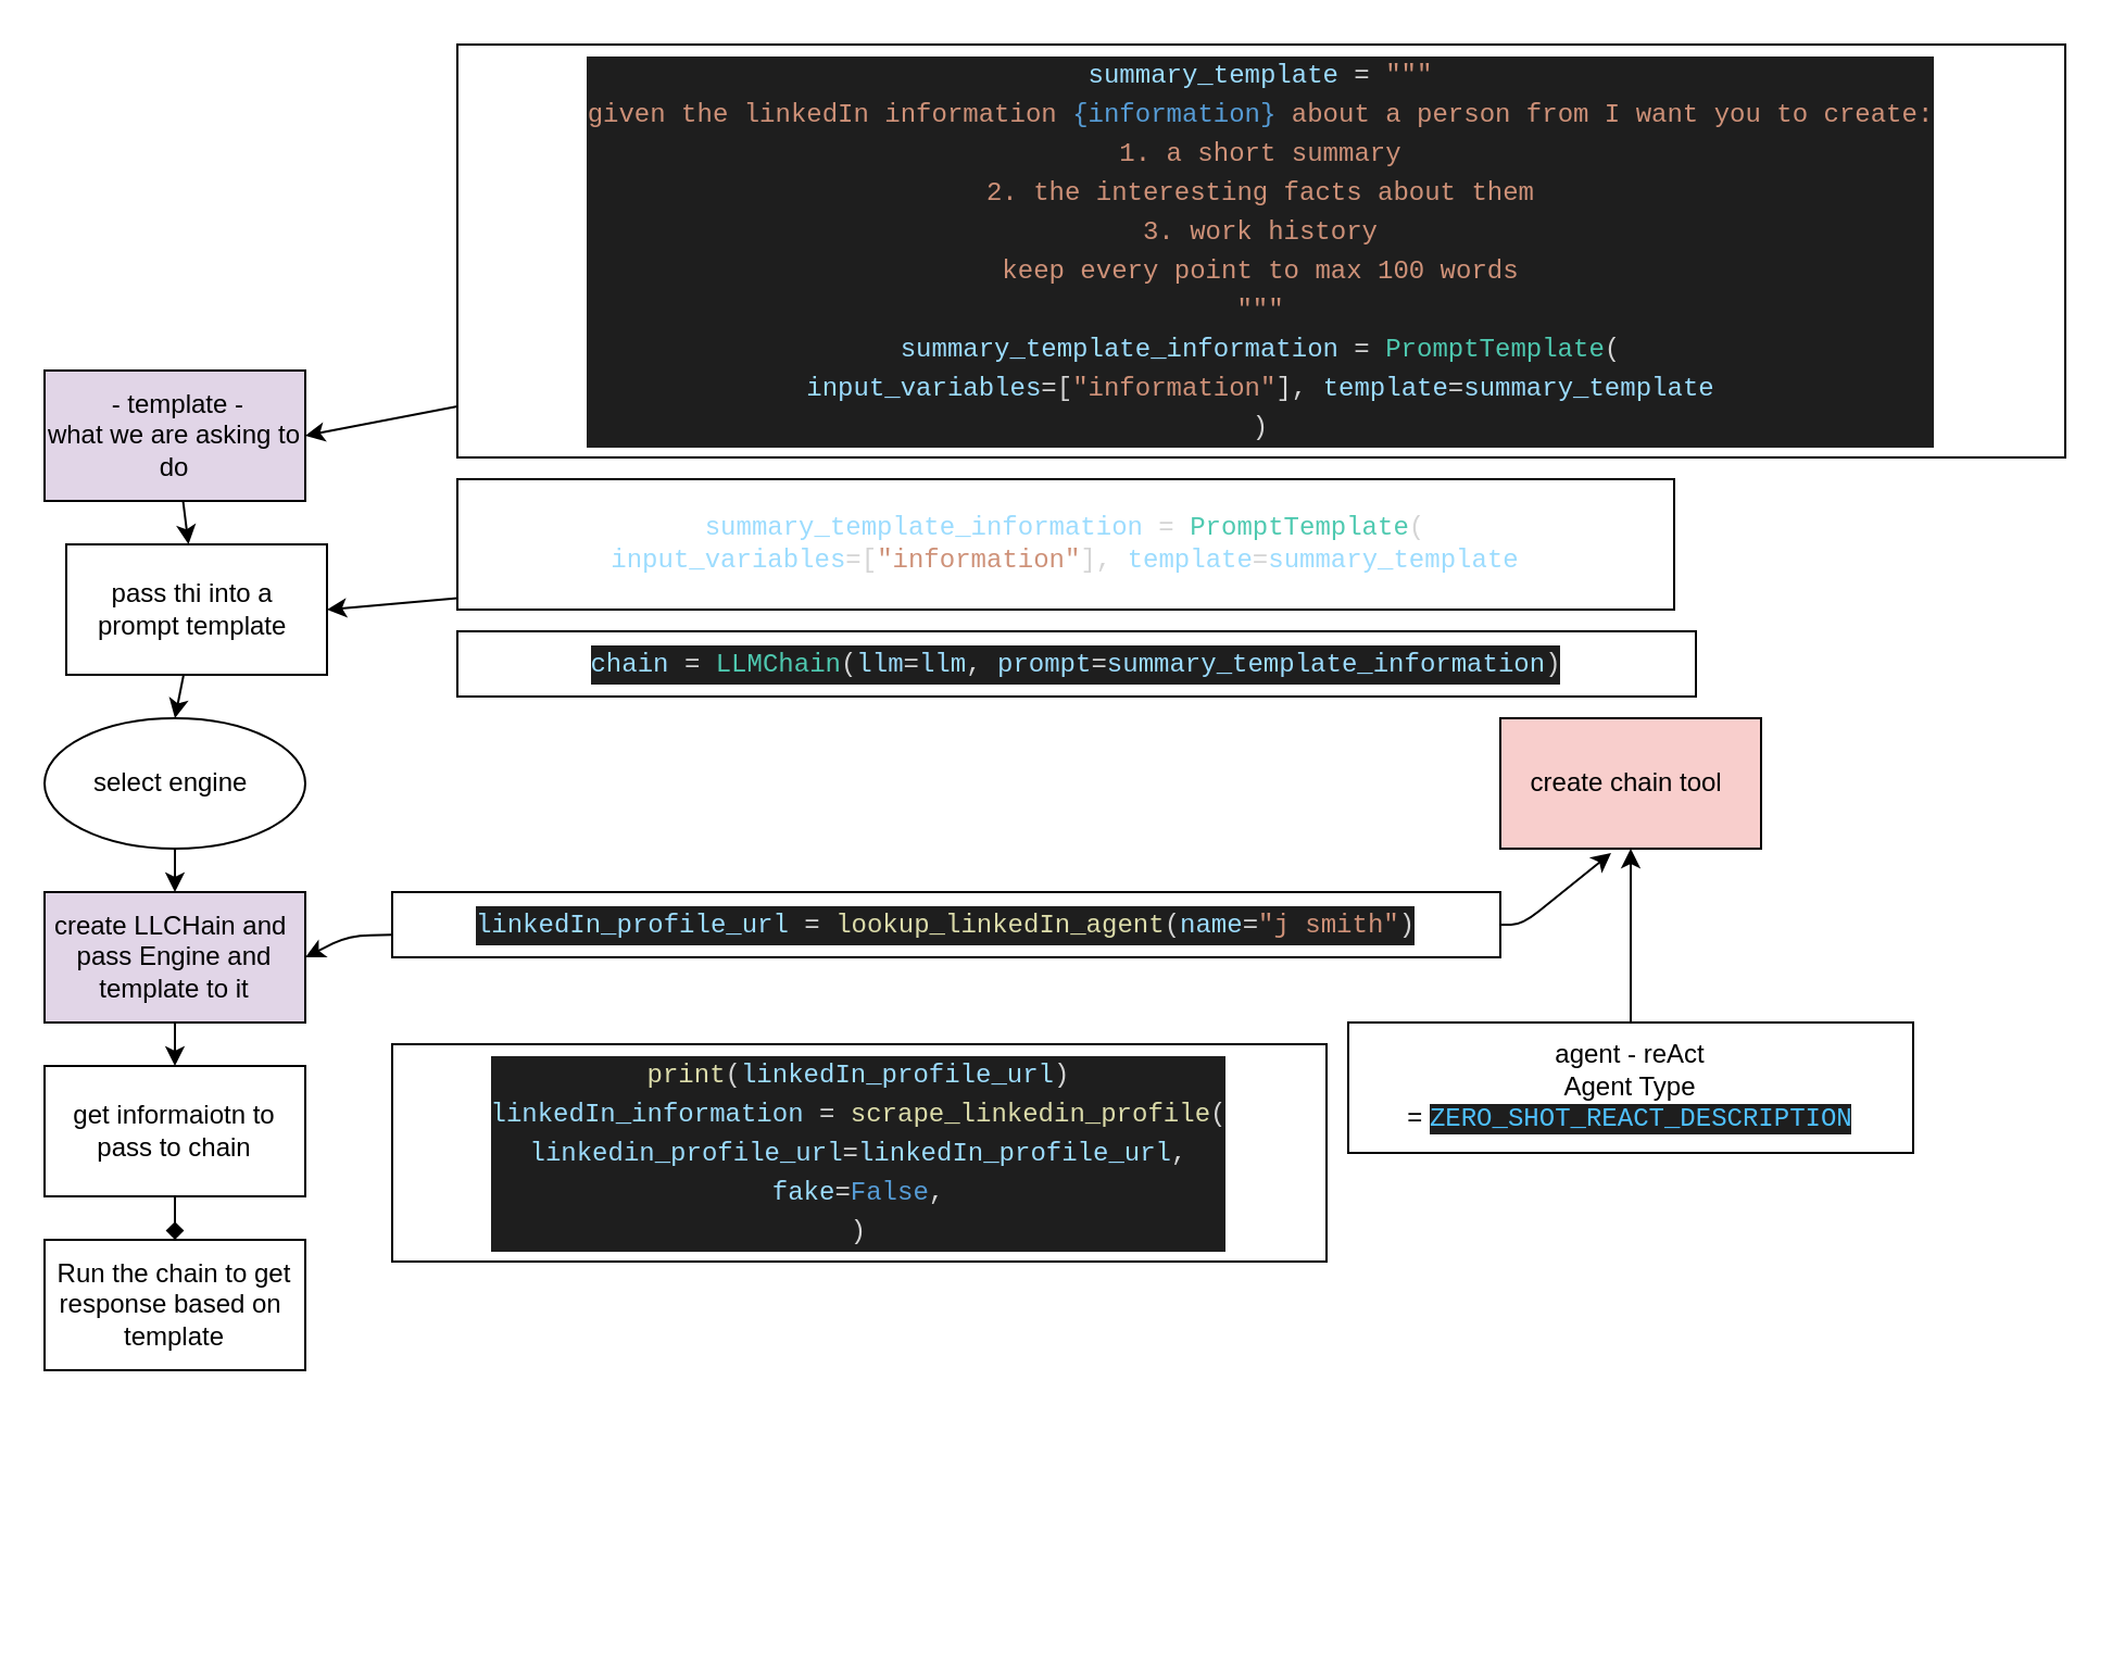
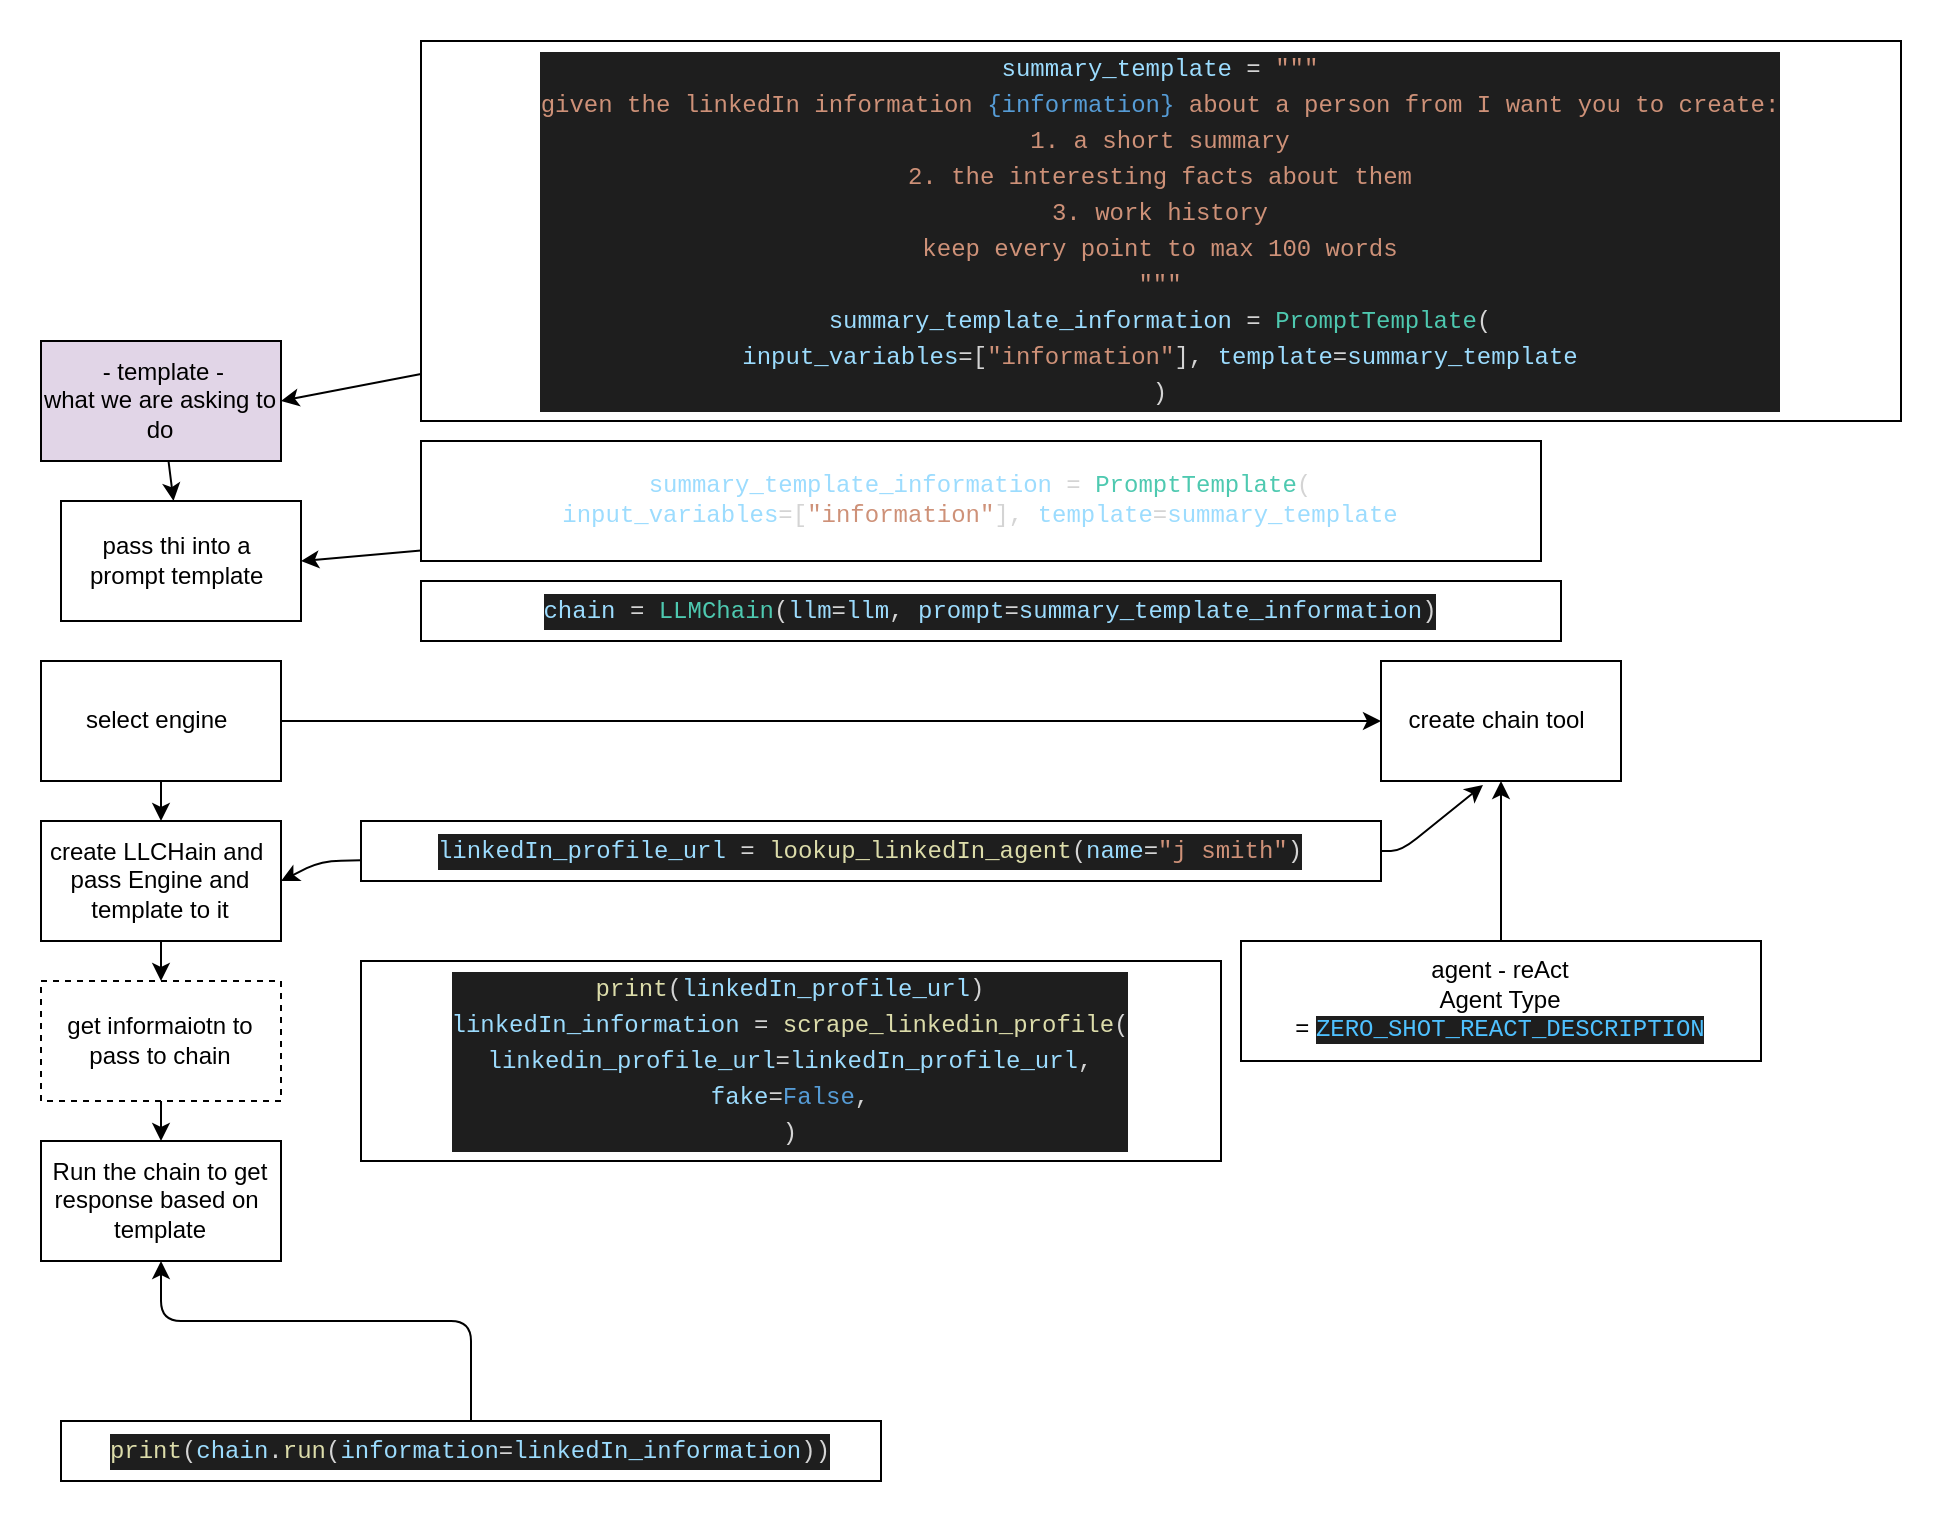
  <mxCell id="0" />
  <mxCell id="1" parent="0" />
  <mxCell id="2" style="edgeStyle=none;html=1;" parent="1" source="3" target="5" edge="1"><mxGeometry relative="1" as="geometry" /></mxCell>
  <mxCell id="3" value="&amp;nbsp;- template - &lt;br&gt;what we are asking to do" style="rounded=0;whiteSpace=wrap;html=1;fillColor=#e1d5e7;" parent="1" vertex="1"><mxGeometry x="20" y="170" width="120" height="60" as="geometry" /></mxCell>
- <mxCell id="4" style="edgeStyle=none;html=1;entryX=0.5;entryY=0;entryDx=0;entryDy=0;" parent="1" source="5" target="8" edge="1"><mxGeometry relative="1" as="geometry" /></mxCell>
  <mxCell id="5" value="pass thi into a&amp;nbsp;&lt;br&gt;prompt template&amp;nbsp;" style="rounded=0;whiteSpace=wrap;html=1;" parent="1" vertex="1"><mxGeometry x="30" y="250" width="120" height="60" as="geometry" /></mxCell>
  <mxCell id="6" style="edgeStyle=none;html=1;" parent="1" source="8" target="10" edge="1"><mxGeometry relative="1" as="geometry" /></mxCell>
- <mxCell id="8" value="select engine&amp;nbsp;" style="ellipse;whiteSpace=wrap;html=1;" parent="1" vertex="1"><mxGeometry x="20" y="330" width="120" height="60" as="geometry" /></mxCell>
+ <mxCell id="7" style="edgeStyle=none;html=1;entryX=0;entryY=0.5;entryDx=0;entryDy=0;" edge="1" parent="1" source="8" target="14"><mxGeometry relative="1" as="geometry" /></mxCell>
+ <mxCell id="8" value="select engine&amp;nbsp;" style="rounded=0;whiteSpace=wrap;html=1;" parent="1" vertex="1"><mxGeometry x="20" y="330" width="120" height="60" as="geometry" /></mxCell>
  <mxCell id="9" style="edgeStyle=none;html=1;entryX=0.5;entryY=0;entryDx=0;entryDy=0;" parent="1" source="10" target="12" edge="1"><mxGeometry relative="1" as="geometry" /></mxCell>
- <mxCell id="10" value="create LLCHain and&amp;nbsp;&lt;br&gt;pass Engine and template to it" style="rounded=0;whiteSpace=wrap;html=1;fillColor=#e1d5e7;" parent="1" vertex="1"><mxGeometry x="20" y="410" width="120" height="60" as="geometry" /></mxCell>
- <mxCell id="11" style="edgeStyle=none;html=1;endArrow=diamond;" parent="1" source="12" target="13" edge="1"><mxGeometry relative="1" as="geometry" /></mxCell>
- <mxCell id="12" value="get informaiotn to pass to chain" style="rounded=0;whiteSpace=wrap;html=1;" parent="1" vertex="1"><mxGeometry x="20" y="490" width="120" height="60" as="geometry" /></mxCell>
+ <mxCell id="10" value="create LLCHain and&amp;nbsp;&lt;br&gt;pass Engine and template to it" style="rounded=0;whiteSpace=wrap;html=1;" parent="1" vertex="1"><mxGeometry x="20" y="410" width="120" height="60" as="geometry" /></mxCell>
+ <mxCell id="11" style="edgeStyle=none;html=1;" parent="1" source="12" target="13" edge="1"><mxGeometry relative="1" as="geometry" /></mxCell>
+ <mxCell id="12" value="get informaiotn to pass to chain" style="rounded=0;whiteSpace=wrap;html=1;dashed=1;" parent="1" vertex="1"><mxGeometry x="20" y="490" width="120" height="60" as="geometry" /></mxCell>
  <mxCell id="13" value="Run the chain to get response based on&amp;nbsp;&lt;br&gt;template" style="rounded=0;whiteSpace=wrap;html=1;" parent="1" vertex="1"><mxGeometry x="20" y="570" width="120" height="60" as="geometry" /></mxCell>
- <mxCell id="14" value="create chain tool&amp;nbsp;" style="rounded=0;whiteSpace=wrap;html=1;fillColor=#f8cecc;" vertex="1" parent="1"><mxGeometry x="690" y="330" width="120" height="60" as="geometry" /></mxCell>
+ <mxCell id="14" value="create chain tool&amp;nbsp;" style="rounded=0;whiteSpace=wrap;html=1;" vertex="1" parent="1"><mxGeometry x="690" y="330" width="120" height="60" as="geometry" /></mxCell>
  <mxCell id="15" style="edgeStyle=none;html=1;entryX=0.5;entryY=1;entryDx=0;entryDy=0;" edge="1" parent="1" source="16" target="14"><mxGeometry relative="1" as="geometry" /></mxCell>
  <mxCell id="16" value="agent - reAct&lt;br&gt;Agent Type =&amp;nbsp;&lt;span style=&quot;color: rgb(79, 193, 255); background-color: rgb(30, 30, 30); font-family: Menlo, Monaco, &amp;quot;Courier New&amp;quot;, monospace;&quot;&gt;ZERO_SHOT_REACT_DESCRIPTION&lt;/span&gt;" style="rounded=0;whiteSpace=wrap;html=1;" vertex="1" parent="1"><mxGeometry x="620" y="470" width="260" height="60" as="geometry" /></mxCell>
  <mxCell id="17" style="edgeStyle=none;html=1;entryX=1;entryY=0.5;entryDx=0;entryDy=0;" edge="1" parent="1" source="18" target="3"><mxGeometry relative="1" as="geometry" /></mxCell>
  <mxCell id="18" value="&lt;div style=&quot;color: rgb(212, 212, 212); background-color: rgb(30, 30, 30); font-family: Menlo, Monaco, &amp;quot;Courier New&amp;quot;, monospace; line-height: 18px;&quot;&gt;&lt;div&gt;    &lt;span style=&quot;color: #9cdcfe;&quot;&gt;summary_template&lt;/span&gt; = &lt;span style=&quot;color: #ce9178;&quot;&gt;&quot;&quot;&quot;&lt;/span&gt;&lt;/div&gt;&lt;div&gt;&lt;span style=&quot;color: #ce9178;&quot;&gt;    given the linkedIn information &lt;/span&gt;&lt;span style=&quot;color: #569cd6;&quot;&gt;{information}&lt;/span&gt;&lt;span style=&quot;color: #ce9178;&quot;&gt; about a person from I want you to create:&lt;/span&gt;&lt;/div&gt;&lt;div&gt;&lt;span style=&quot;color: #ce9178;&quot;&gt;    1. a short summary&lt;/span&gt;&lt;/div&gt;&lt;div&gt;&lt;span style=&quot;color: #ce9178;&quot;&gt;    2. the interesting facts about them&lt;/span&gt;&lt;/div&gt;&lt;div&gt;&lt;span style=&quot;color: #ce9178;&quot;&gt;    3. work history &lt;/span&gt;&lt;/div&gt;&lt;div&gt;&lt;span style=&quot;color: #ce9178;&quot;&gt;    keep every point to max 100 words&lt;/span&gt;&lt;/div&gt;&lt;div&gt;&lt;span style=&quot;color: #ce9178;&quot;&gt;  &quot;&quot;&quot;&lt;/span&gt;&lt;/div&gt;&lt;div&gt;    &lt;span style=&quot;color: #9cdcfe;&quot;&gt;summary_template_information&lt;/span&gt; = &lt;span style=&quot;color: #4ec9b0;&quot;&gt;PromptTemplate&lt;/span&gt;(&lt;/div&gt;&lt;div&gt;        &lt;span style=&quot;color: #9cdcfe;&quot;&gt;input_variables&lt;/span&gt;=[&lt;span style=&quot;color: #ce9178;&quot;&gt;&quot;information&quot;&lt;/span&gt;], &lt;span style=&quot;color: #9cdcfe;&quot;&gt;template&lt;/span&gt;=&lt;span style=&quot;color: #9cdcfe;&quot;&gt;summary_template&lt;/span&gt;&lt;/div&gt;&lt;div&gt;    )&lt;/div&gt;&lt;/div&gt;" style="rounded=0;whiteSpace=wrap;html=1;" vertex="1" parent="1"><mxGeometry x="210" y="20" width="740" height="190" as="geometry" /></mxCell>
  <mxCell id="19" style="edgeStyle=none;html=1;entryX=1;entryY=0.5;entryDx=0;entryDy=0;" edge="1" parent="1" source="20" target="5"><mxGeometry relative="1" as="geometry" /></mxCell>
  <mxCell id="20" value="&lt;div style=&quot;color: rgb(212, 212, 212); font-family: Menlo, Monaco, &amp;quot;Courier New&amp;quot;, monospace;&quot;&gt;&lt;span style=&quot;color: rgb(156, 220, 254);&quot;&gt;summary_template_information&lt;/span&gt;&amp;nbsp;=&amp;nbsp;&lt;span style=&quot;color: rgb(78, 201, 176);&quot;&gt;PromptTemplate&lt;/span&gt;(&lt;/div&gt;&lt;div style=&quot;color: rgb(212, 212, 212); font-family: Menlo, Monaco, &amp;quot;Courier New&amp;quot;, monospace;&quot;&gt;&lt;span style=&quot;color: rgb(156, 220, 254);&quot;&gt;input_variables&lt;/span&gt;=[&lt;span style=&quot;color: rgb(206, 145, 120);&quot;&gt;&quot;information&quot;&lt;/span&gt;],&amp;nbsp;&lt;span style=&quot;color: rgb(156, 220, 254);&quot;&gt;template&lt;/span&gt;=&lt;span style=&quot;color: rgb(156, 220, 254);&quot;&gt;summary_template&lt;/span&gt;&lt;/div&gt;" style="rounded=0;whiteSpace=wrap;html=1;" vertex="1" parent="1"><mxGeometry x="210" y="220" width="560" height="60" as="geometry" /></mxCell>
  <mxCell id="21" value="&lt;meta charset=&quot;utf-8&quot;&gt;&lt;div style=&quot;color: rgb(212, 212, 212); background-color: rgb(30, 30, 30); font-family: Menlo, Monaco, &amp;quot;Courier New&amp;quot;, monospace; font-weight: normal; font-size: 12px; line-height: 18px;&quot;&gt;&lt;div&gt;&lt;span style=&quot;color: #9cdcfe;&quot;&gt;chain&lt;/span&gt;&lt;span style=&quot;color: #d4d4d4;&quot;&gt; = &lt;/span&gt;&lt;span style=&quot;color: #4ec9b0;&quot;&gt;LLMChain&lt;/span&gt;&lt;span style=&quot;color: #d4d4d4;&quot;&gt;(&lt;/span&gt;&lt;span style=&quot;color: #9cdcfe;&quot;&gt;llm&lt;/span&gt;&lt;span style=&quot;color: #d4d4d4;&quot;&gt;=&lt;/span&gt;&lt;span style=&quot;color: #9cdcfe;&quot;&gt;llm&lt;/span&gt;&lt;span style=&quot;color: #d4d4d4;&quot;&gt;, &lt;/span&gt;&lt;span style=&quot;color: #9cdcfe;&quot;&gt;prompt&lt;/span&gt;&lt;span style=&quot;color: #d4d4d4;&quot;&gt;=&lt;/span&gt;&lt;span style=&quot;color: #9cdcfe;&quot;&gt;summary_template_information&lt;/span&gt;&lt;span style=&quot;color: #d4d4d4;&quot;&gt;)&lt;/span&gt;&lt;/div&gt;&lt;/div&gt;" style="rounded=0;whiteSpace=wrap;html=1;" vertex="1" parent="1"><mxGeometry x="210" y="290" width="570" height="30" as="geometry" /></mxCell>
+ <mxCell id="22" style="edgeStyle=none;html=1;entryX=0.5;entryY=1;entryDx=0;entryDy=0;" edge="1" parent="1" source="23" target="13"><mxGeometry relative="1" as="geometry"><Array as="points"><mxPoint x="235" y="660" /><mxPoint x="80" y="660" /></Array></mxGeometry></mxCell>
+ <mxCell id="23" value="&lt;div style=&quot;color: rgb(212, 212, 212); background-color: rgb(30, 30, 30); font-family: Menlo, Monaco, &amp;quot;Courier New&amp;quot;, monospace; line-height: 18px;&quot;&gt; &lt;span style=&quot;color: #dcdcaa;&quot;&gt;print&lt;/span&gt;(&lt;span style=&quot;color: #9cdcfe;&quot;&gt;chain&lt;/span&gt;.&lt;span style=&quot;color: #dcdcaa;&quot;&gt;run&lt;/span&gt;(&lt;span style=&quot;color: #9cdcfe;&quot;&gt;information&lt;/span&gt;=&lt;span style=&quot;color: #9cdcfe;&quot;&gt;linkedIn_information&lt;/span&gt;))&lt;/div&gt;" style="rounded=0;whiteSpace=wrap;html=1;" vertex="1" parent="1"><mxGeometry x="30" y="710" width="410" height="30" as="geometry" /></mxCell>
  <mxCell id="24" style="edgeStyle=none;html=1;entryX=1;entryY=0.5;entryDx=0;entryDy=0;" edge="1" parent="1" source="26" target="10"><mxGeometry relative="1" as="geometry"><Array as="points"><mxPoint x="160" y="430" /></Array></mxGeometry></mxCell>
  <mxCell id="25" style="edgeStyle=none;html=1;entryX=0.425;entryY=1.033;entryDx=0;entryDy=0;entryPerimeter=0;" edge="1" parent="1" source="26" target="14"><mxGeometry relative="1" as="geometry"><Array as="points"><mxPoint x="700" y="425" /></Array></mxGeometry></mxCell>
  <mxCell id="26" value="&lt;div style=&quot;color: rgb(212, 212, 212); background-color: rgb(30, 30, 30); font-family: Menlo, Monaco, &amp;quot;Courier New&amp;quot;, monospace; line-height: 18px;&quot;&gt;&lt;span style=&quot;color: #9cdcfe;&quot;&gt;linkedIn_profile_url&lt;/span&gt; = &lt;span style=&quot;color: #dcdcaa;&quot;&gt;lookup_linkedIn_agent&lt;/span&gt;(&lt;span style=&quot;color: #9cdcfe;&quot;&gt;name&lt;/span&gt;=&lt;span style=&quot;color: #ce9178;&quot;&gt;&quot;j smith&quot;&lt;/span&gt;)&lt;/div&gt;" style="rounded=0;whiteSpace=wrap;html=1;" vertex="1" parent="1"><mxGeometry x="180" y="410" width="510" height="30" as="geometry" /></mxCell>
  <mxCell id="27" value="&lt;div style=&quot;color: rgb(212, 212, 212); background-color: rgb(30, 30, 30); font-family: Menlo, Monaco, &amp;quot;Courier New&amp;quot;, monospace; line-height: 18px;&quot;&gt;&lt;div&gt;    &lt;span style=&quot;color: #dcdcaa;&quot;&gt;print&lt;/span&gt;(&lt;span style=&quot;color: #9cdcfe;&quot;&gt;linkedIn_profile_url&lt;/span&gt;)&lt;/div&gt;&lt;div&gt;    &lt;span style=&quot;color: #9cdcfe;&quot;&gt;linkedIn_information&lt;/span&gt; = &lt;span style=&quot;color: #dcdcaa;&quot;&gt;scrape_linkedin_profile&lt;/span&gt;(&lt;/div&gt;&lt;div&gt;        &lt;span style=&quot;color: #9cdcfe;&quot;&gt;linkedin_profile_url&lt;/span&gt;=&lt;span style=&quot;color: #9cdcfe;&quot;&gt;linkedIn_profile_url&lt;/span&gt;,&lt;/div&gt;&lt;div&gt;        &lt;span style=&quot;color: #9cdcfe;&quot;&gt;fake&lt;/span&gt;=&lt;span style=&quot;color: #569cd6;&quot;&gt;False&lt;/span&gt;,&lt;/div&gt;&lt;div&gt;    )&lt;/div&gt;&lt;/div&gt;" style="rounded=0;whiteSpace=wrap;html=1;" vertex="1" parent="1"><mxGeometry x="180" y="480" width="430" height="100" as="geometry" /></mxCell>
